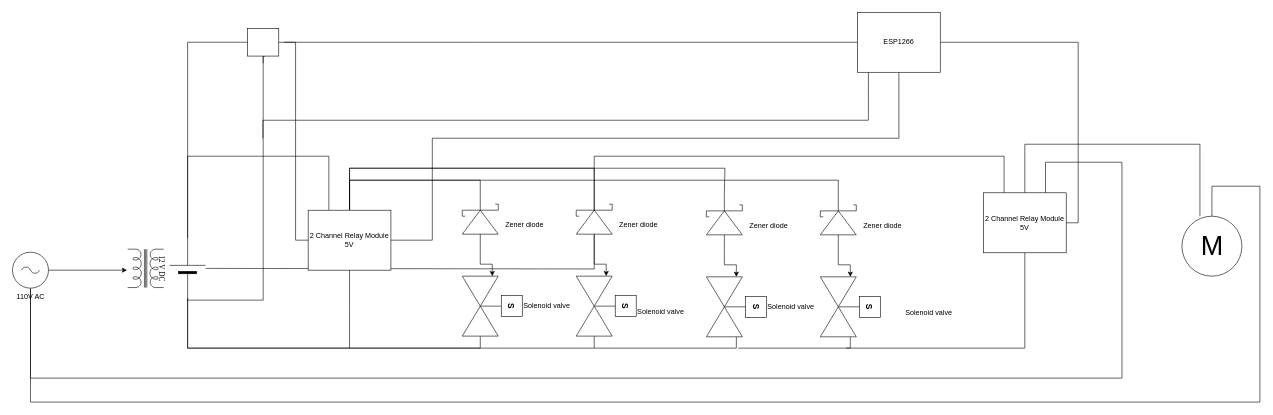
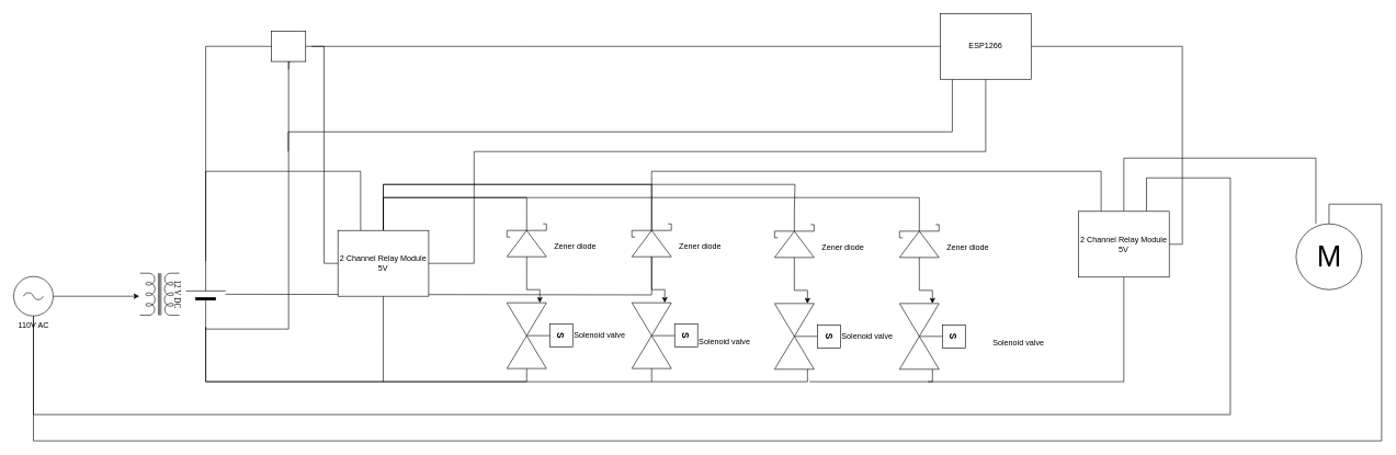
  <mxCell id="0" />
  <mxCell id="1" parent="0" />
  <mxCell id="2" style="edgeStyle=orthogonalEdgeStyle;rounded=0;orthogonalLoop=1;jettySize=auto;html=1;entryX=0.25;entryY=0;entryDx=0;entryDy=0;endArrow=none;endFill=0;" parent="1" source="8" target="21" edge="1"><mxGeometry relative="1" as="geometry"><Array as="points"><mxPoint x="312" y="260" /><mxPoint x="548" y="260" /></Array></mxGeometry></mxCell>
  <mxCell id="3" style="edgeStyle=orthogonalEdgeStyle;rounded=0;orthogonalLoop=1;jettySize=auto;html=1;entryX=1;entryY=0.7;entryDx=0;entryDy=0;entryPerimeter=0;endArrow=none;endFill=0;" parent="1" source="8" target="22" edge="1"><mxGeometry relative="1" as="geometry"><Array as="points"><mxPoint x="312" y="580" /><mxPoint x="800" y="580" /></Array></mxGeometry></mxCell>
  <mxCell id="4" style="edgeStyle=orthogonalEdgeStyle;rounded=0;orthogonalLoop=1;jettySize=auto;html=1;entryX=1;entryY=0.7;entryDx=0;entryDy=0;entryPerimeter=0;endArrow=none;endFill=0;" parent="1" source="8" target="27" edge="1"><mxGeometry relative="1" as="geometry"><Array as="points"><mxPoint x="312" y="580" /><mxPoint x="990" y="580" /></Array></mxGeometry></mxCell>
  <mxCell id="5" style="edgeStyle=orthogonalEdgeStyle;rounded=0;orthogonalLoop=1;jettySize=auto;html=1;entryX=0;entryY=0.395;entryDx=0;entryDy=0;entryPerimeter=0;endArrow=none;endFill=0;" parent="1" source="8" target="44" edge="1"><mxGeometry relative="1" as="geometry"><Array as="points"><mxPoint x="312" y="70" /></Array></mxGeometry></mxCell>
  <mxCell id="6" style="edgeStyle=orthogonalEdgeStyle;rounded=0;orthogonalLoop=1;jettySize=auto;html=1;entryX=0.542;entryY=0.798;entryDx=0;entryDy=0;entryPerimeter=0;endArrow=none;endFill=0;" parent="1" source="8" target="44" edge="1"><mxGeometry relative="1" as="geometry"><Array as="points"><mxPoint x="312" y="500" /><mxPoint x="438" y="500" /></Array></mxGeometry></mxCell>
  <mxCell id="7" style="edgeStyle=orthogonalEdgeStyle;rounded=0;orthogonalLoop=1;jettySize=auto;html=1;entryX=0.25;entryY=0;entryDx=0;entryDy=0;endArrow=none;endFill=0;" parent="1" source="8" target="51" edge="1"><mxGeometry relative="1" as="geometry"><Array as="points"><mxPoint x="990" y="448" /><mxPoint x="990" y="260" /><mxPoint x="1673" y="260" /></Array></mxGeometry></mxCell>
  <mxCell id="8" value="12 V DC" style="verticalLabelPosition=bottom;shadow=0;dashed=0;align=center;fillColor=#000000;strokeColor=#000000;html=1;verticalAlign=top;strokeWidth=1;shape=mxgraph.electrical.miscellaneous.monocell_battery;rounded=1;comic=0;labelBackgroundColor=none;fontFamily=Verdana;fontSize=12;fontColor=#000000;flipH=1;rotation=90;" parent="1" vertex="1"><mxGeometry x="262" y="417" width="100" height="60" as="geometry" /></mxCell>
  <mxCell id="9" style="edgeStyle=orthogonalEdgeStyle;rounded=0;orthogonalLoop=1;jettySize=auto;html=1;" parent="1" source="10" target="22" edge="1"><mxGeometry relative="1" as="geometry"><Array as="points"><mxPoint x="800" y="440" /></Array></mxGeometry></mxCell>
  <mxCell id="10" value="" style="pointerEvents=1;fillColor=#000000;verticalLabelPosition=bottom;shadow=0;dashed=0;align=center;fillColor=#ffffff;html=1;verticalAlign=top;strokeWidth=1;shape=mxgraph.electrical.diodes.schottky_diode;rotation=-90;" parent="1" vertex="1"><mxGeometry x="750" y="340" width="100" height="60" as="geometry" /></mxCell>
  <mxCell id="11" style="edgeStyle=orthogonalEdgeStyle;rounded=0;orthogonalLoop=1;jettySize=auto;html=1;entryX=0.547;entryY=1.017;entryDx=0;entryDy=0;entryPerimeter=0;" parent="1" source="14" target="15" edge="1"><mxGeometry relative="1" as="geometry" /></mxCell>
  <mxCell id="12" style="edgeStyle=orthogonalEdgeStyle;rounded=0;orthogonalLoop=1;jettySize=auto;html=1;entryX=0.5;entryY=0;entryDx=0;entryDy=0;entryPerimeter=0;endArrow=none;endFill=0;" parent="1" source="14" target="52" edge="1"><mxGeometry relative="1" as="geometry"><Array as="points"><mxPoint x="50" y="670" /><mxPoint x="2100" y="670" /><mxPoint x="2100" y="310" /><mxPoint x="2020" y="310" /></Array></mxGeometry></mxCell>
  <mxCell id="13" style="edgeStyle=orthogonalEdgeStyle;rounded=0;orthogonalLoop=1;jettySize=auto;html=1;entryX=0.75;entryY=0;entryDx=0;entryDy=0;endArrow=none;endFill=0;" parent="1" source="14" target="51" edge="1"><mxGeometry relative="1" as="geometry"><Array as="points"><mxPoint x="50" y="630" /><mxPoint x="1870" y="630" /><mxPoint x="1870" y="270" /><mxPoint x="1742" y="270" /></Array></mxGeometry></mxCell>
  <mxCell id="14" value="110V AC" style="pointerEvents=1;verticalLabelPosition=bottom;shadow=0;dashed=0;align=center;fillColor=#ffffff;html=1;verticalAlign=top;strokeWidth=1;shape=mxgraph.electrical.signal_sources.ac_source;" parent="1" vertex="1"><mxGeometry x="20" y="420" width="60" height="60" as="geometry" /></mxCell>
  <mxCell id="15" value="" style="pointerEvents=1;verticalLabelPosition=bottom;shadow=0;dashed=0;align=center;fillColor=#ffffff;html=1;verticalAlign=top;strokeWidth=1;shape=mxgraph.electrical.inductors.transformer_2;rotation=90;" parent="1" vertex="1"><mxGeometry x="210" y="417" width="64" height="60" as="geometry" /></mxCell>
  <mxCell id="16" style="edgeStyle=orthogonalEdgeStyle;rounded=0;orthogonalLoop=1;jettySize=auto;html=1;entryX=1;entryY=0.5;entryDx=0;entryDy=0;entryPerimeter=0;endArrow=none;endFill=0;" parent="1" source="21" target="10" edge="1"><mxGeometry relative="1" as="geometry"><Array as="points"><mxPoint x="582" y="300" /><mxPoint x="800" y="300" /></Array></mxGeometry></mxCell>
  <mxCell id="17" style="edgeStyle=orthogonalEdgeStyle;rounded=0;orthogonalLoop=1;jettySize=auto;html=1;entryX=1;entryY=0.5;entryDx=0;entryDy=0;entryPerimeter=0;endArrow=none;endFill=0;" parent="1" source="21" target="26" edge="1"><mxGeometry relative="1" as="geometry"><Array as="points"><mxPoint x="582" y="280" /><mxPoint x="990" y="280" /></Array></mxGeometry></mxCell>
  <mxCell id="18" style="edgeStyle=orthogonalEdgeStyle;rounded=0;orthogonalLoop=1;jettySize=auto;html=1;endArrow=none;endFill=0;" parent="1" source="21" edge="1"><mxGeometry relative="1" as="geometry"><mxPoint x="582" y="580" as="targetPoint" /></mxGeometry></mxCell>
  <mxCell id="19" style="edgeStyle=orthogonalEdgeStyle;rounded=0;orthogonalLoop=1;jettySize=auto;html=1;entryX=1;entryY=0.5;entryDx=0;entryDy=0;entryPerimeter=0;endArrow=none;endFill=0;" parent="1" source="21" target="31" edge="1"><mxGeometry relative="1" as="geometry"><Array as="points"><mxPoint x="582" y="280" /><mxPoint x="1208" y="280" /></Array></mxGeometry></mxCell>
  <mxCell id="20" style="edgeStyle=orthogonalEdgeStyle;rounded=0;orthogonalLoop=1;jettySize=auto;html=1;entryX=1;entryY=0.5;entryDx=0;entryDy=0;entryPerimeter=0;endArrow=none;endFill=0;" parent="1" source="21" target="37" edge="1"><mxGeometry relative="1" as="geometry"><Array as="points"><mxPoint x="582" y="300" /><mxPoint x="1397" y="300" /></Array></mxGeometry></mxCell>
  <mxCell id="21" value="&lt;span&gt;2 Channel Relay Module 5V&lt;/span&gt;" style="rounded=0;whiteSpace=wrap;html=1;" parent="1" vertex="1"><mxGeometry x="513" y="350" width="138" height="100" as="geometry" /></mxCell>
  <mxCell id="22" value="" style="verticalLabelPosition=bottom;align=center;html=1;verticalAlign=top;pointerEvents=1;dashed=0;shape=mxgraph.pid2valves.valve;valveType=gate;actuator=solenoid;rotation=90;" parent="1" vertex="1"><mxGeometry x="770" y="460" width="100" height="100" as="geometry" /></mxCell>
  <mxCell id="23" value="Zener diode" style="text;html=1;resizable=0;points=[];autosize=1;align=left;verticalAlign=top;spacingTop=-4;" parent="1" vertex="1"><mxGeometry x="840" y="364.5" width="80" height="20" as="geometry" /></mxCell>
  <mxCell id="24" value="Solenoid valve" style="text;html=1;resizable=0;points=[];autosize=1;align=left;verticalAlign=top;spacingTop=-4;" parent="1" vertex="1"><mxGeometry x="870" y="500" width="90" height="20" as="geometry" /></mxCell>
  <mxCell id="25" style="edgeStyle=orthogonalEdgeStyle;rounded=0;orthogonalLoop=1;jettySize=auto;html=1;" parent="1" source="26" target="27" edge="1"><mxGeometry relative="1" as="geometry"><Array as="points"><mxPoint x="990" y="440" /></Array></mxGeometry></mxCell>
  <mxCell id="26" value="" style="pointerEvents=1;fillColor=#000000;verticalLabelPosition=bottom;shadow=0;dashed=0;align=center;fillColor=#ffffff;html=1;verticalAlign=top;strokeWidth=1;shape=mxgraph.electrical.diodes.schottky_diode;rotation=-90;" parent="1" vertex="1"><mxGeometry x="940" y="340" width="100" height="60" as="geometry" /></mxCell>
  <mxCell id="27" value="" style="verticalLabelPosition=bottom;align=center;html=1;verticalAlign=top;pointerEvents=1;dashed=0;shape=mxgraph.pid2valves.valve;valveType=gate;actuator=solenoid;rotation=90;" parent="1" vertex="1"><mxGeometry x="960" y="460" width="100" height="100" as="geometry" /></mxCell>
  <mxCell id="28" value="Zener diode" style="text;html=1;resizable=0;points=[];autosize=1;align=left;verticalAlign=top;spacingTop=-4;" parent="1" vertex="1"><mxGeometry x="1030" y="364.5" width="80" height="20" as="geometry" /></mxCell>
  <mxCell id="29" value="Solenoid valve" style="text;html=1;resizable=0;points=[];autosize=1;align=left;verticalAlign=top;spacingTop=-4;" parent="1" vertex="1"><mxGeometry x="1060" y="510" width="90" height="20" as="geometry" /></mxCell>
  <mxCell id="30" style="edgeStyle=orthogonalEdgeStyle;rounded=0;orthogonalLoop=1;jettySize=auto;html=1;" parent="1" source="31" target="33" edge="1"><mxGeometry relative="1" as="geometry"><Array as="points"><mxPoint x="1207" y="441.121" /></Array></mxGeometry></mxCell>
  <mxCell id="31" value="" style="pointerEvents=1;fillColor=#000000;verticalLabelPosition=bottom;shadow=0;dashed=0;align=center;fillColor=#ffffff;html=1;verticalAlign=top;strokeWidth=1;shape=mxgraph.electrical.diodes.schottky_diode;rotation=-90;" parent="1" vertex="1"><mxGeometry x="1157" y="341.121" width="100" height="60" as="geometry" /></mxCell>
  <mxCell id="32" style="edgeStyle=orthogonalEdgeStyle;rounded=0;orthogonalLoop=1;jettySize=auto;html=1;endArrow=none;endFill=0;" parent="1" source="33" edge="1"><mxGeometry relative="1" as="geometry"><mxPoint x="990" y="580" as="targetPoint" /><Array as="points"><mxPoint x="1227" y="580" /></Array></mxGeometry></mxCell>
  <mxCell id="33" value="" style="verticalLabelPosition=bottom;align=center;html=1;verticalAlign=top;pointerEvents=1;dashed=0;shape=mxgraph.pid2valves.valve;valveType=gate;actuator=solenoid;rotation=90;" parent="1" vertex="1"><mxGeometry x="1177" y="461.121" width="100" height="100" as="geometry" /></mxCell>
  <mxCell id="34" value="Zener diode" style="text;html=1;resizable=0;points=[];autosize=1;align=left;verticalAlign=top;spacingTop=-4;" parent="1" vertex="1"><mxGeometry x="1247" y="365.621" width="80" height="20" as="geometry" /></mxCell>
  <mxCell id="35" value="Solenoid valve" style="text;html=1;resizable=0;points=[];autosize=1;align=left;verticalAlign=top;spacingTop=-4;" parent="1" vertex="1"><mxGeometry x="1277" y="501.121" width="90" height="20" as="geometry" /></mxCell>
  <mxCell id="36" style="edgeStyle=orthogonalEdgeStyle;rounded=0;orthogonalLoop=1;jettySize=auto;html=1;" parent="1" source="37" target="39" edge="1"><mxGeometry relative="1" as="geometry"><Array as="points"><mxPoint x="1397" y="441.121" /></Array></mxGeometry></mxCell>
  <mxCell id="37" value="" style="pointerEvents=1;fillColor=#000000;verticalLabelPosition=bottom;shadow=0;dashed=0;align=center;fillColor=#ffffff;html=1;verticalAlign=top;strokeWidth=1;shape=mxgraph.electrical.diodes.schottky_diode;rotation=-90;" parent="1" vertex="1"><mxGeometry x="1347" y="341.121" width="100" height="60" as="geometry" /></mxCell>
  <mxCell id="38" style="edgeStyle=orthogonalEdgeStyle;rounded=0;orthogonalLoop=1;jettySize=auto;html=1;endArrow=none;endFill=0;" parent="1" source="39" edge="1"><mxGeometry relative="1" as="geometry"><mxPoint x="1230" y="580" as="targetPoint" /><Array as="points"><mxPoint x="1417" y="580" /></Array></mxGeometry></mxCell>
  <mxCell id="39" value="" style="verticalLabelPosition=bottom;align=center;html=1;verticalAlign=top;pointerEvents=1;dashed=0;shape=mxgraph.pid2valves.valve;valveType=gate;actuator=solenoid;rotation=90;" parent="1" vertex="1"><mxGeometry x="1367" y="461.121" width="100" height="100" as="geometry" /></mxCell>
  <mxCell id="40" value="Zener diode" style="text;html=1;resizable=0;points=[];autosize=1;align=left;verticalAlign=top;spacingTop=-4;" parent="1" vertex="1"><mxGeometry x="1437" y="365.621" width="80" height="20" as="geometry" /></mxCell>
  <mxCell id="41" value="Solenoid valve" style="text;html=1;resizable=0;points=[];autosize=1;align=left;verticalAlign=top;spacingTop=-4;" parent="1" vertex="1"><mxGeometry x="1507" y="511.121" width="90" height="20" as="geometry" /></mxCell>
  <mxCell id="42" style="edgeStyle=orthogonalEdgeStyle;rounded=0;orthogonalLoop=1;jettySize=auto;html=1;entryX=0;entryY=0.5;entryDx=0;entryDy=0;endArrow=none;endFill=0;" parent="1" source="44" target="21" edge="1"><mxGeometry relative="1" as="geometry"><Array as="points"><mxPoint x="492" y="70" /><mxPoint x="492" y="400" /></Array></mxGeometry></mxCell>
  <mxCell id="43" style="edgeStyle=orthogonalEdgeStyle;rounded=0;orthogonalLoop=1;jettySize=auto;html=1;endArrow=none;endFill=0;" parent="1" source="44" target="48" edge="1"><mxGeometry relative="1" as="geometry"><Array as="points"><mxPoint x="790" y="70" /><mxPoint x="790" y="70" /></Array></mxGeometry></mxCell>
  <mxCell id="44" value="" style="verticalLabelPosition=bottom;shadow=0;dashed=0;align=center;fillColor=#ffffff;html=1;verticalAlign=top;strokeWidth=1;shape=mxgraph.electrical.abstract.voltage_regulator;" parent="1" vertex="1"><mxGeometry x="403" y="47" width="70" height="58" as="geometry" /></mxCell>
  <mxCell id="45" style="edgeStyle=orthogonalEdgeStyle;rounded=0;orthogonalLoop=1;jettySize=auto;html=1;entryX=1;entryY=0.5;entryDx=0;entryDy=0;endArrow=none;endFill=0;" parent="1" source="48" target="21" edge="1"><mxGeometry relative="1" as="geometry"><Array as="points"><mxPoint x="1498" y="230" /><mxPoint x="720" y="230" /><mxPoint x="720" y="400" /></Array></mxGeometry></mxCell>
  <mxCell id="46" style="edgeStyle=orthogonalEdgeStyle;rounded=0;orthogonalLoop=1;jettySize=auto;html=1;endArrow=none;endFill=0;" parent="1" edge="1"><mxGeometry relative="1" as="geometry"><mxPoint x="437.5" y="230" as="targetPoint" /><mxPoint x="1447.19" y="120" as="sourcePoint" /><Array as="points"><mxPoint x="1447.5" y="200" /><mxPoint x="437.5" y="200" /></Array></mxGeometry></mxCell>
  <mxCell id="47" style="edgeStyle=orthogonalEdgeStyle;rounded=0;orthogonalLoop=1;jettySize=auto;html=1;entryX=1;entryY=0.5;entryDx=0;entryDy=0;endArrow=none;endFill=0;" parent="1" source="48" target="51" edge="1"><mxGeometry relative="1" as="geometry" /></mxCell>
  <mxCell id="48" value="&lt;span&gt;ESP1266&lt;/span&gt;" style="rounded=0;whiteSpace=wrap;html=1;" parent="1" vertex="1"><mxGeometry x="1429" y="20" width="138" height="100" as="geometry" /></mxCell>
  <mxCell id="49" style="edgeStyle=orthogonalEdgeStyle;rounded=0;orthogonalLoop=1;jettySize=auto;html=1;endArrow=none;endFill=0;" parent="1" source="51" edge="1"><mxGeometry relative="1" as="geometry"><mxPoint x="1410" y="580" as="targetPoint" /><Array as="points"><mxPoint x="1708" y="580" /></Array></mxGeometry></mxCell>
  <mxCell id="50" style="edgeStyle=orthogonalEdgeStyle;rounded=0;orthogonalLoop=1;jettySize=auto;html=1;endArrow=none;endFill=0;" edge="1" parent="1" source="51" target="52"><mxGeometry relative="1" as="geometry"><Array as="points"><mxPoint x="1708" y="240" /><mxPoint x="2000" y="240" /></Array></mxGeometry></mxCell>
  <mxCell id="51" value="&lt;span&gt;2 Channel Relay Module 5V&lt;/span&gt;" style="rounded=0;whiteSpace=wrap;html=1;" parent="1" vertex="1"><mxGeometry x="1639" y="321" width="138" height="100" as="geometry" /></mxCell>
- <mxCell id="52" value="M" style="dashed=0;outlineConnect=0;align=center;html=1;shape=mxgraph.pid.engines.electric_motor;fontSize=45;" parent="1" vertex="1"><mxGeometry x="1970" y="360" width="100" height="100" as="geometry" /></mxCell>
+ <mxCell id="52" value="M" style="dashed=0;outlineConnect=0;align=center;html=1;shape=mxgraph.pid.engines.electric_motor;fontSize=45;" parent="1" vertex="1"><mxGeometry x="1970" y="340" width="100" height="100" as="geometry" /></mxCell>
